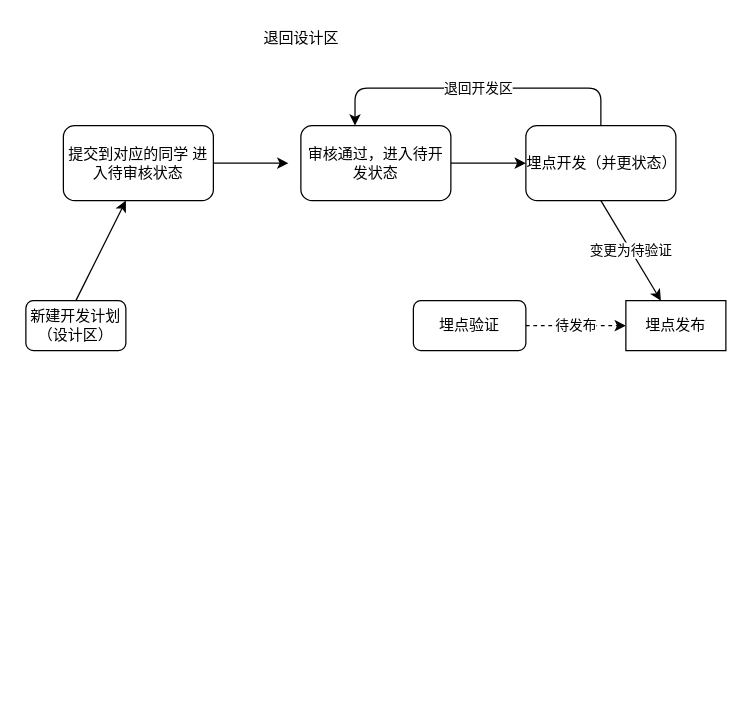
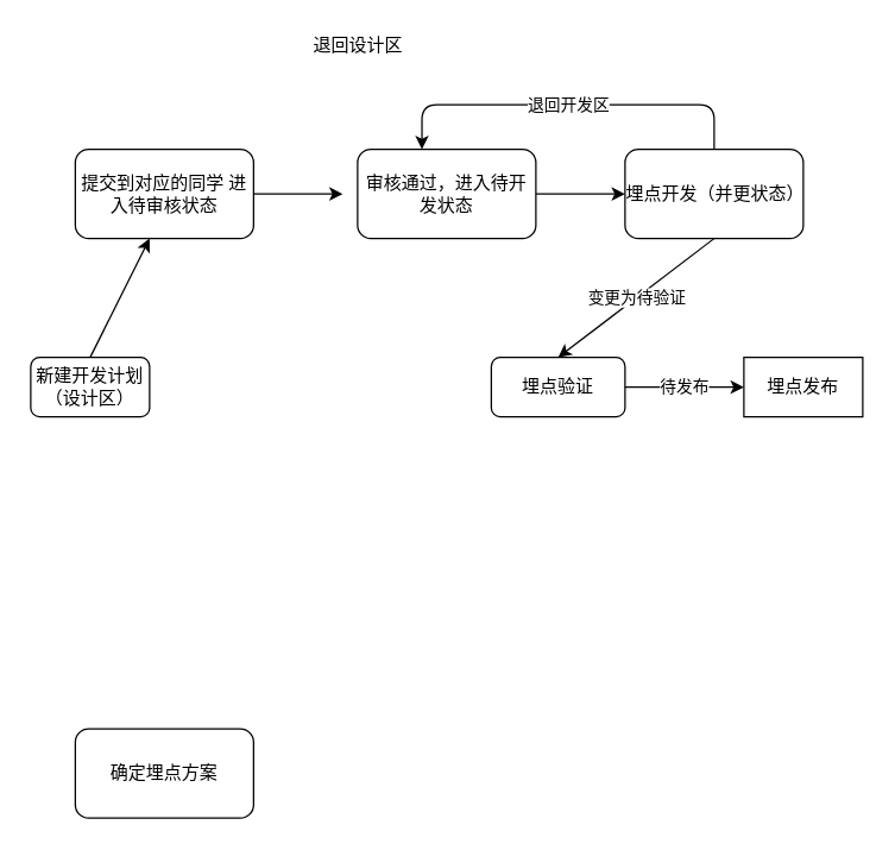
  <mxCell id="0" />
  <mxCell id="1" parent="0" />
+ <mxCell id="2" value="确定埋点方案" style="rounded=1;whiteSpace=wrap;html=1;" vertex="1" parent="1"><mxGeometry x="50" y="490" width="120" height="60" as="geometry" /></mxCell>
  <mxCell id="3" value="新建开发计划（设计区）" style="rounded=1;whiteSpace=wrap;html=1;" vertex="1" parent="1"><mxGeometry x="20" y="240" width="80" height="40" as="geometry" /></mxCell>
  <mxCell id="4" value="埋点开发" style="rounded=1;whiteSpace=wrap;html=1;" vertex="1" parent="1"><mxGeometry x="430" y="110" width="90" height="40" as="geometry" /></mxCell>
  <mxCell id="5" value="埋点验证" style="rounded=1;whiteSpace=wrap;html=1;" vertex="1" parent="1"><mxGeometry x="330" y="240" width="90" height="40" as="geometry" /></mxCell>
  <mxCell id="6" value="埋点发布" style="whiteSpace=wrap;html=1;rounded=0;" vertex="1" parent="1"><mxGeometry x="500" y="240" width="80" height="40" as="geometry" /></mxCell>
  <mxCell id="7" value="" style="endArrow=classic;html=1;exitX=0.5;exitY=0;exitDx=0;exitDy=0;" edge="1" parent="1" source="3"><mxGeometry width="50" height="50" relative="1" as="geometry"><mxPoint x="230" y="230" as="sourcePoint" /><mxPoint x="100" y="160" as="targetPoint" /></mxGeometry></mxCell>
  <mxCell id="8" value="提交到对应的同学 进入待审核状态" style="rounded=1;whiteSpace=wrap;html=1;" vertex="1" parent="1"><mxGeometry x="50" y="100" width="120" height="60" as="geometry" /></mxCell>
  <mxCell id="9" value="" style="endArrow=classic;html=1;exitX=1;exitY=0.5;exitDx=0;exitDy=0;" edge="1" parent="1" source="8"><mxGeometry width="50" height="50" relative="1" as="geometry"><mxPoint x="230" y="230" as="sourcePoint" /><mxPoint x="230" y="130" as="targetPoint" /></mxGeometry></mxCell>
  <mxCell id="10" value="审核通过，进入待开发状态" style="rounded=1;whiteSpace=wrap;html=1;" vertex="1" parent="1"><mxGeometry x="240" y="100" width="120" height="60" as="geometry" /></mxCell>
  <mxCell id="11" value="埋点开发（并更状态）" style="rounded=1;whiteSpace=wrap;html=1;" vertex="1" parent="1"><mxGeometry x="420" y="100" width="120" height="60" as="geometry" /></mxCell>
  <mxCell id="12" value="" style="endArrow=classic;html=1;entryX=0;entryY=0.5;entryDx=0;entryDy=0;exitX=1;exitY=0.5;exitDx=0;exitDy=0;" edge="1" parent="1" source="10" target="11"><mxGeometry width="50" height="50" relative="1" as="geometry"><mxPoint x="280" y="60" as="sourcePoint" /><mxPoint x="330" y="10" as="targetPoint" /></mxGeometry></mxCell>
- <mxCell id="13" value="变更为待验证" style="endArrow=classic;html=1;exitX=0.5;exitY=1;exitDx=0;exitDy=0;" edge="1" parent="1" source="11" target="6"><mxGeometry width="50" height="50" relative="1" as="geometry"><mxPoint x="230" y="220" as="sourcePoint" /><mxPoint x="380" y="230" as="targetPoint" /></mxGeometry></mxCell>
+ <mxCell id="13" value="变更为待验证" style="endArrow=classic;html=1;exitX=0.5;exitY=1;exitDx=0;exitDy=0;entryX=0.5;entryY=0;entryDx=0;entryDy=0;" edge="1" parent="1" source="11" target="5"><mxGeometry width="50" height="50" relative="1" as="geometry"><mxPoint x="230" y="220" as="sourcePoint" /><mxPoint x="380" y="230" as="targetPoint" /></mxGeometry></mxCell>
  <mxCell id="14" value="退回设计区" style="text;html=1;align=center;verticalAlign=middle;resizable=0;points=[];autosize=1;" vertex="1" parent="1"><mxGeometry x="200" y="20" width="80" height="20" as="geometry" /></mxCell>
  <mxCell id="15" value="退回开发区" style="edgeStyle=elbowEdgeStyle;elbow=vertical;endArrow=classic;html=1;exitX=0.5;exitY=0;exitDx=0;exitDy=0;entryX=0.361;entryY=0;entryDx=0;entryDy=0;entryPerimeter=0;" edge="1" parent="1" source="11" target="10"><mxGeometry width="50" height="50" relative="1" as="geometry"><mxPoint x="230" y="220" as="sourcePoint" /><mxPoint x="280" y="170" as="targetPoint" /><Array as="points"><mxPoint x="280" y="70" /></Array></mxGeometry></mxCell>
- <mxCell id="16" value="待发布" style="endArrow=classic;html=1;entryX=0;entryY=0.5;entryDx=0;entryDy=0;exitX=1;exitY=0.5;exitDx=0;exitDy=0;dashed=1;" edge="1" parent="1" source="5" target="6"><mxGeometry width="50" height="50" relative="1" as="geometry"><mxPoint x="230" y="200" as="sourcePoint" /><mxPoint x="280" y="150" as="targetPoint" /></mxGeometry></mxCell>
+ <mxCell id="16" value="待发布" style="endArrow=classic;html=1;entryX=0;entryY=0.5;entryDx=0;entryDy=0;exitX=1;exitY=0.5;exitDx=0;exitDy=0;" edge="1" parent="1" source="5" target="6"><mxGeometry width="50" height="50" relative="1" as="geometry"><mxPoint x="230" y="200" as="sourcePoint" /><mxPoint x="280" y="150" as="targetPoint" /></mxGeometry></mxCell>
